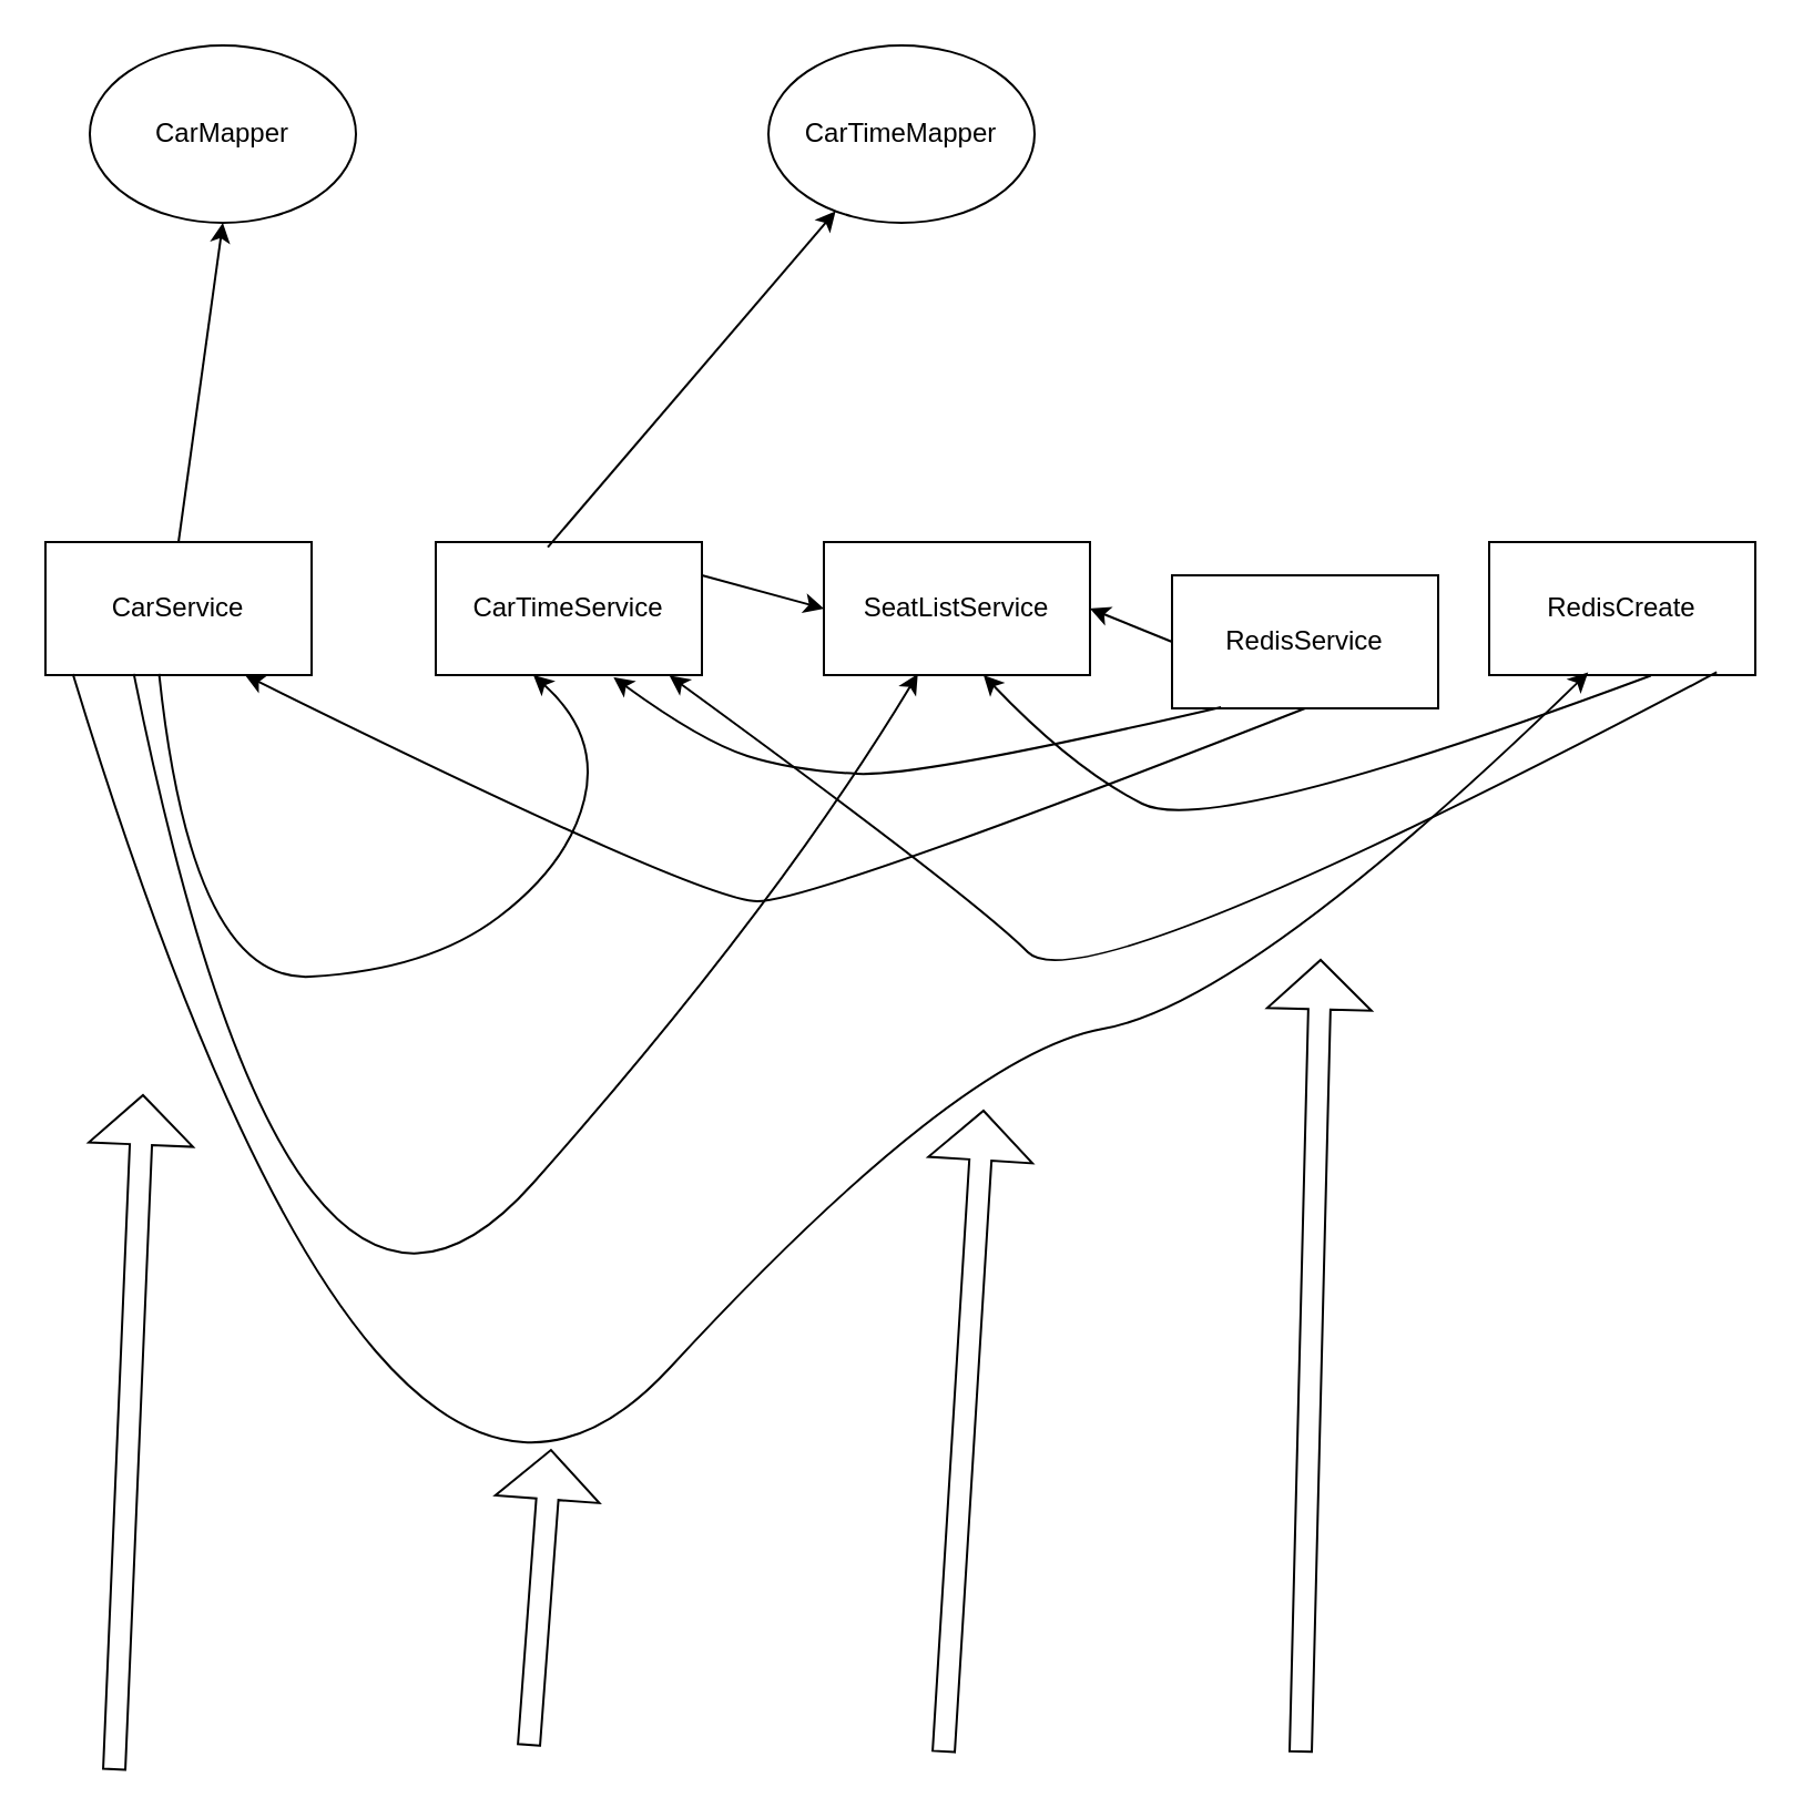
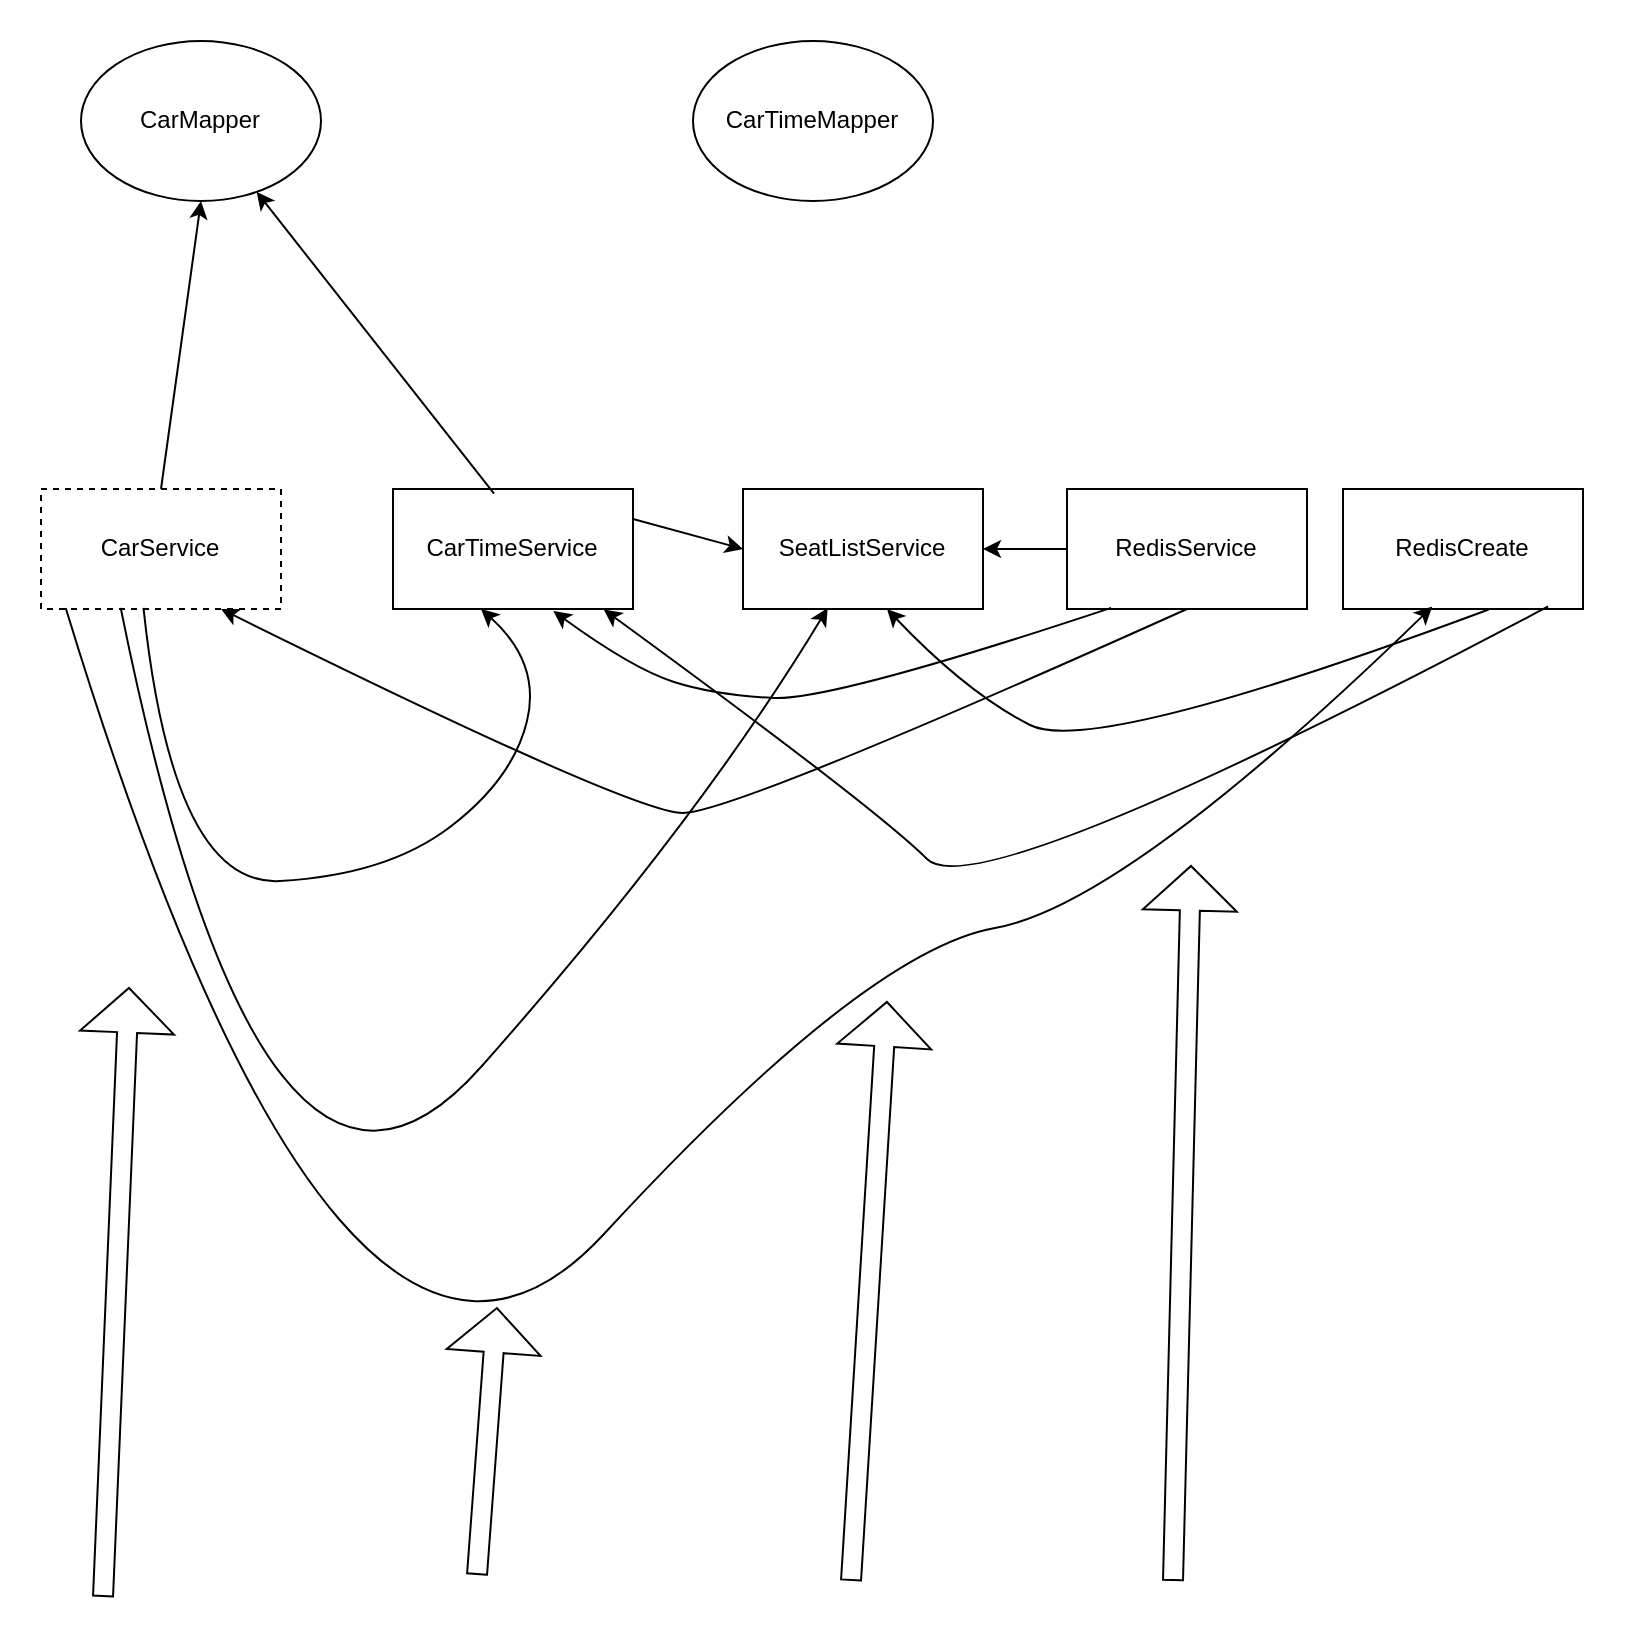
  <mxCell id="0" />
  <mxCell id="1" parent="0" />
  <mxCell id="2" value="CarMapper" style="ellipse;whiteSpace=wrap;html=1;" vertex="1" parent="1"><mxGeometry x="40" y="20" width="120" height="80" as="geometry" /></mxCell>
  <mxCell id="3" value="CarTimeMapper" style="ellipse;whiteSpace=wrap;html=1;" vertex="1" parent="1"><mxGeometry x="346" y="20" width="120" height="80" as="geometry" /></mxCell>
- <mxCell id="4" value="CarService" style="rounded=0;whiteSpace=wrap;html=1;" vertex="1" parent="1"><mxGeometry x="20" y="244" width="120" height="60" as="geometry" /></mxCell>
+ <mxCell id="4" value="CarService" style="rounded=0;whiteSpace=wrap;html=1;dashed=1;" vertex="1" parent="1"><mxGeometry x="20" y="244" width="120" height="60" as="geometry" /></mxCell>
  <mxCell id="5" value="CarTimeService" style="rounded=0;whiteSpace=wrap;html=1;" vertex="1" parent="1"><mxGeometry x="196" y="244" width="120" height="60" as="geometry" /></mxCell>
  <mxCell id="6" value="RedisCreate" style="rounded=0;whiteSpace=wrap;html=1;" vertex="1" parent="1"><mxGeometry x="671" y="244" width="120" height="60" as="geometry" /></mxCell>
- <mxCell id="7" value="RedisService" style="rounded=0;whiteSpace=wrap;html=1;" vertex="1" parent="1"><mxGeometry x="528" y="259" width="120" height="60" as="geometry" /></mxCell>
+ <mxCell id="7" value="RedisService" style="rounded=0;whiteSpace=wrap;html=1;" vertex="1" parent="1"><mxGeometry x="533" y="244" width="120" height="60" as="geometry" /></mxCell>
  <mxCell id="8" value="SeatListService" style="rounded=0;whiteSpace=wrap;html=1;" vertex="1" parent="1"><mxGeometry x="371" y="244" width="120" height="60" as="geometry" /></mxCell>
  <mxCell id="9" value="" style="endArrow=classic;html=1;rounded=0;entryX=0.5;entryY=1;entryDx=0;entryDy=0;exitX=0.5;exitY=0;exitDx=0;exitDy=0;" edge="1" parent="1" source="4" target="2"><mxGeometry width="50" height="50" relative="1" as="geometry"><mxPoint x="335" y="182" as="sourcePoint" /><mxPoint x="385" y="132" as="targetPoint" /></mxGeometry></mxCell>
  <mxCell id="10" value="" style="curved=1;endArrow=classic;html=1;rounded=0;entryX=0.25;entryY=1;entryDx=0;entryDy=0;exitX=0.427;exitY=0.991;exitDx=0;exitDy=0;exitPerimeter=0;" edge="1" parent="1" source="4"><mxGeometry width="50" height="50" relative="1" as="geometry"><mxPoint x="270" y="304" as="sourcePoint" /><mxPoint x="240" y="304" as="targetPoint" /><Array as="points"><mxPoint x="86" y="443" /><mxPoint x="193" y="437" /><mxPoint x="256" y="389" /><mxPoint x="270" y="331" /></Array></mxGeometry></mxCell>
  <mxCell id="11" value="" style="curved=1;endArrow=classic;html=1;rounded=0;entryX=0.353;entryY=0.991;entryDx=0;entryDy=0;entryPerimeter=0;exitX=0.332;exitY=0.991;exitDx=0;exitDy=0;exitPerimeter=0;" edge="1" parent="1" source="4" target="8"><mxGeometry width="50" height="50" relative="1" as="geometry"><mxPoint x="335" y="372" as="sourcePoint" /><mxPoint x="385" y="322" as="targetPoint" /><Array as="points"><mxPoint x="131" y="656" /><mxPoint x="349" y="410" /></Array></mxGeometry></mxCell>
  <mxCell id="12" value="" style="curved=1;endArrow=classic;html=1;rounded=0;entryX=0.372;entryY=0.979;entryDx=0;entryDy=0;entryPerimeter=0;exitX=0.103;exitY=0.991;exitDx=0;exitDy=0;exitPerimeter=0;" edge="1" parent="1" source="4" target="6"><mxGeometry width="50" height="50" relative="1" as="geometry"><mxPoint x="335" y="372" as="sourcePoint" /><mxPoint x="385" y="322" as="targetPoint" /><Array as="points"><mxPoint x="171" y="758" /><mxPoint x="432" y="475" /><mxPoint x="562" y="452" /></Array></mxGeometry></mxCell>
- <mxCell id="13" value="" style="endArrow=classic;html=1;rounded=0;exitX=0.421;exitY=0.039;exitDx=0;exitDy=0;exitPerimeter=0;" edge="1" parent="1" source="5" target="3"><mxGeometry width="50" height="50" relative="1" as="geometry"><mxPoint x="335" y="239" as="sourcePoint" /><mxPoint x="385" y="189" as="targetPoint" /></mxGeometry></mxCell>
+ <mxCell id="13" value="" style="endArrow=classic;html=1;rounded=0;exitX=0.421;exitY=0.039;exitDx=0;exitDy=0;exitPerimeter=0;" edge="1" parent="1" source="5" target="2"><mxGeometry width="50" height="50" relative="1" as="geometry"><mxPoint x="335" y="239" as="sourcePoint" /><mxPoint x="385" y="189" as="targetPoint" /></mxGeometry></mxCell>
  <mxCell id="14" value="" style="endArrow=classic;html=1;rounded=0;entryX=0;entryY=0.5;entryDx=0;entryDy=0;exitX=1;exitY=0.25;exitDx=0;exitDy=0;" edge="1" parent="1" source="5" target="8"><mxGeometry width="50" height="50" relative="1" as="geometry"><mxPoint x="335" y="239" as="sourcePoint" /><mxPoint x="385" y="189" as="targetPoint" /></mxGeometry></mxCell>
  <mxCell id="15" value="" style="curved=1;endArrow=classic;html=1;rounded=0;entryX=0.75;entryY=1;entryDx=0;entryDy=0;exitX=0.5;exitY=1;exitDx=0;exitDy=0;" edge="1" parent="1" source="7" target="4"><mxGeometry width="50" height="50" relative="1" as="geometry"><mxPoint x="298" y="432" as="sourcePoint" /><mxPoint x="348" y="382" as="targetPoint" /><Array as="points"><mxPoint x="366" y="406" /><mxPoint x="316" y="406" /></Array></mxGeometry></mxCell>
  <mxCell id="16" value="" style="curved=1;endArrow=classic;html=1;rounded=0;entryX=0.668;entryY=1.017;entryDx=0;entryDy=0;entryPerimeter=0;exitX=0.184;exitY=0.991;exitDx=0;exitDy=0;exitPerimeter=0;" edge="1" parent="1" source="7" target="5"><mxGeometry width="50" height="50" relative="1" as="geometry"><mxPoint x="335" y="334" as="sourcePoint" /><mxPoint x="385" y="284" as="targetPoint" /><Array as="points"><mxPoint x="415" y="350" /><mxPoint x="357" y="347" /><mxPoint x="316" y="334" /></Array></mxGeometry></mxCell>
  <mxCell id="17" value="" style="endArrow=classic;html=1;rounded=0;entryX=1;entryY=0.5;entryDx=0;entryDy=0;exitX=0;exitY=0.5;exitDx=0;exitDy=0;" edge="1" parent="1" source="7" target="8"><mxGeometry width="50" height="50" relative="1" as="geometry"><mxPoint x="335" y="334" as="sourcePoint" /><mxPoint x="385" y="284" as="targetPoint" /></mxGeometry></mxCell>
  <mxCell id="18" value="" style="curved=1;endArrow=classic;html=1;rounded=0;entryX=0.878;entryY=1.004;entryDx=0;entryDy=0;entryPerimeter=0;exitX=0.855;exitY=0.979;exitDx=0;exitDy=0;exitPerimeter=0;" edge="1" parent="1" source="6" target="5"><mxGeometry width="50" height="50" relative="1" as="geometry"><mxPoint x="438" y="454" as="sourcePoint" /><mxPoint x="488" y="404" as="targetPoint" /><Array as="points"><mxPoint x="488" y="454" /><mxPoint x="438" y="404" /></Array></mxGeometry></mxCell>
  <mxCell id="19" value="" style="curved=1;endArrow=classic;html=1;rounded=0;entryX=0.6;entryY=1;entryDx=0;entryDy=0;entryPerimeter=0;exitX=0.607;exitY=1.004;exitDx=0;exitDy=0;exitPerimeter=0;" edge="1" parent="1" source="6" target="8"><mxGeometry width="50" height="50" relative="1" as="geometry"><mxPoint x="483" y="396" as="sourcePoint" /><mxPoint x="533" y="346" as="targetPoint" /><Array as="points"><mxPoint x="546" y="378" /><mxPoint x="483" y="346" /></Array></mxGeometry></mxCell>
  <mxCell id="20" value="" style="shape=flexArrow;endArrow=classic;html=1;rounded=0;endWidth=36;endSize=7.093;" edge="1" parent="1"><mxGeometry width="50" height="50" relative="1" as="geometry"><mxPoint x="51" y="798" as="sourcePoint" /><mxPoint x="64" y="493" as="targetPoint" /></mxGeometry></mxCell>
  <mxCell id="21" value="" style="shape=flexArrow;endArrow=classic;html=1;rounded=0;endWidth=36;endSize=7.093;" edge="1" parent="1"><mxGeometry width="50" height="50" relative="1" as="geometry"><mxPoint x="238" y="787" as="sourcePoint" /><mxPoint x="248" y="653" as="targetPoint" /></mxGeometry></mxCell>
  <mxCell id="22" value="" style="shape=flexArrow;endArrow=classic;html=1;rounded=0;endWidth=36;endSize=7.093;" edge="1" parent="1"><mxGeometry width="50" height="50" relative="1" as="geometry"><mxPoint x="425" y="790" as="sourcePoint" /><mxPoint x="443" y="500" as="targetPoint" /></mxGeometry></mxCell>
  <mxCell id="23" value="" style="shape=flexArrow;endArrow=classic;html=1;rounded=0;endWidth=36;endSize=7.093;" edge="1" parent="1"><mxGeometry width="50" height="50" relative="1" as="geometry"><mxPoint x="586" y="790" as="sourcePoint" /><mxPoint x="595" y="432" as="targetPoint" /></mxGeometry></mxCell>
